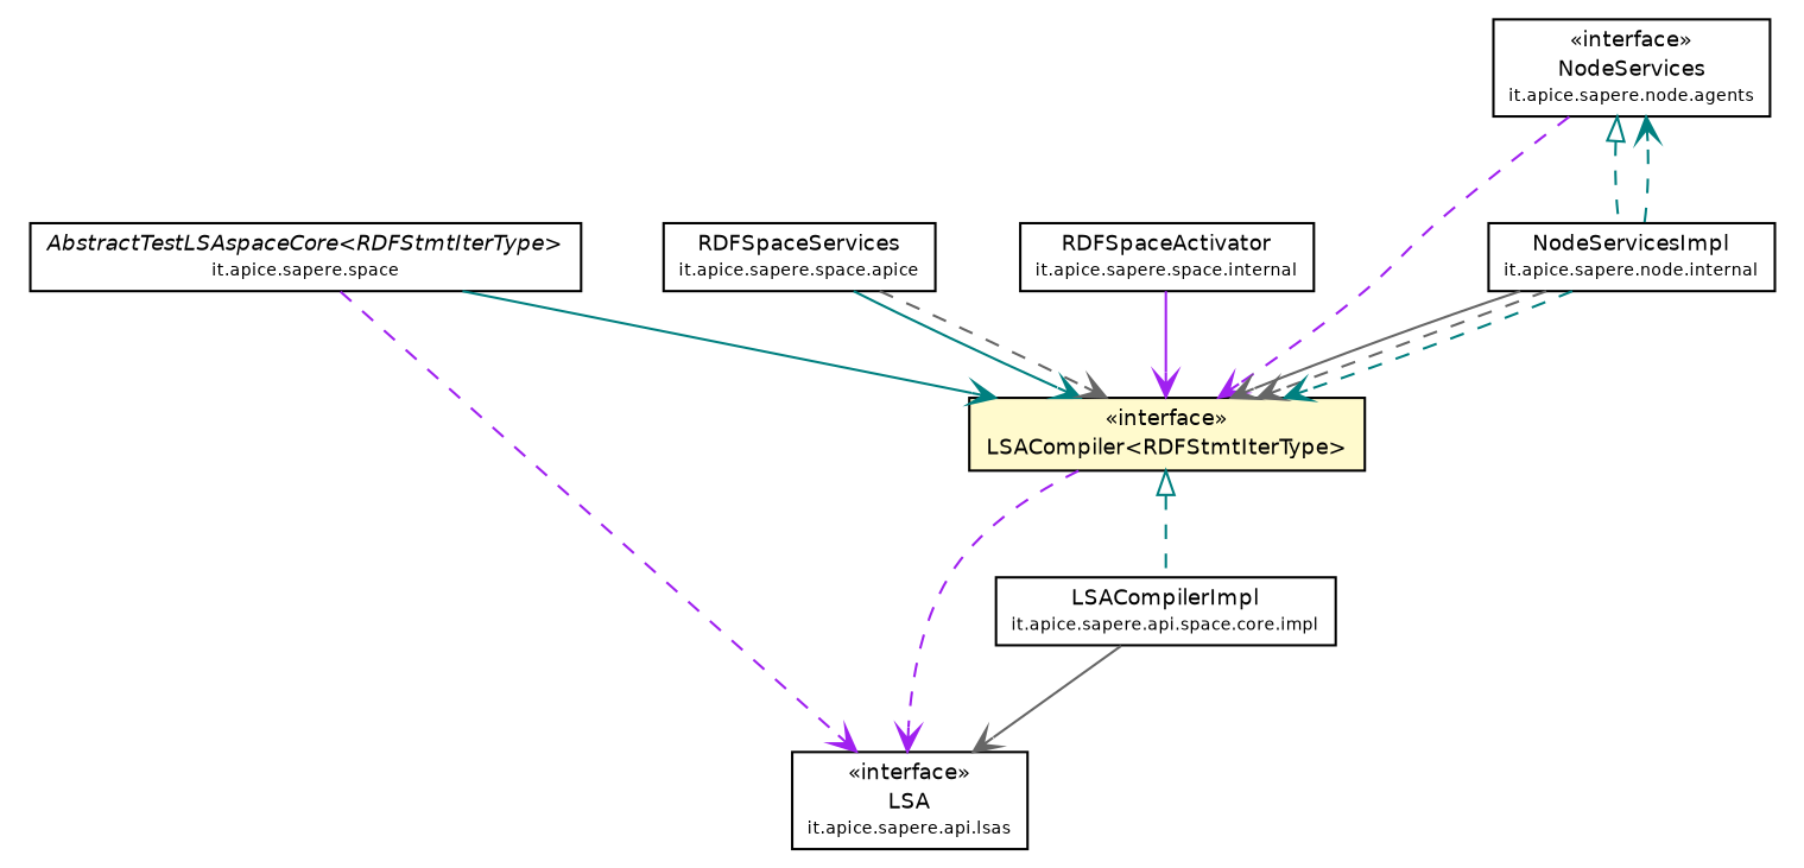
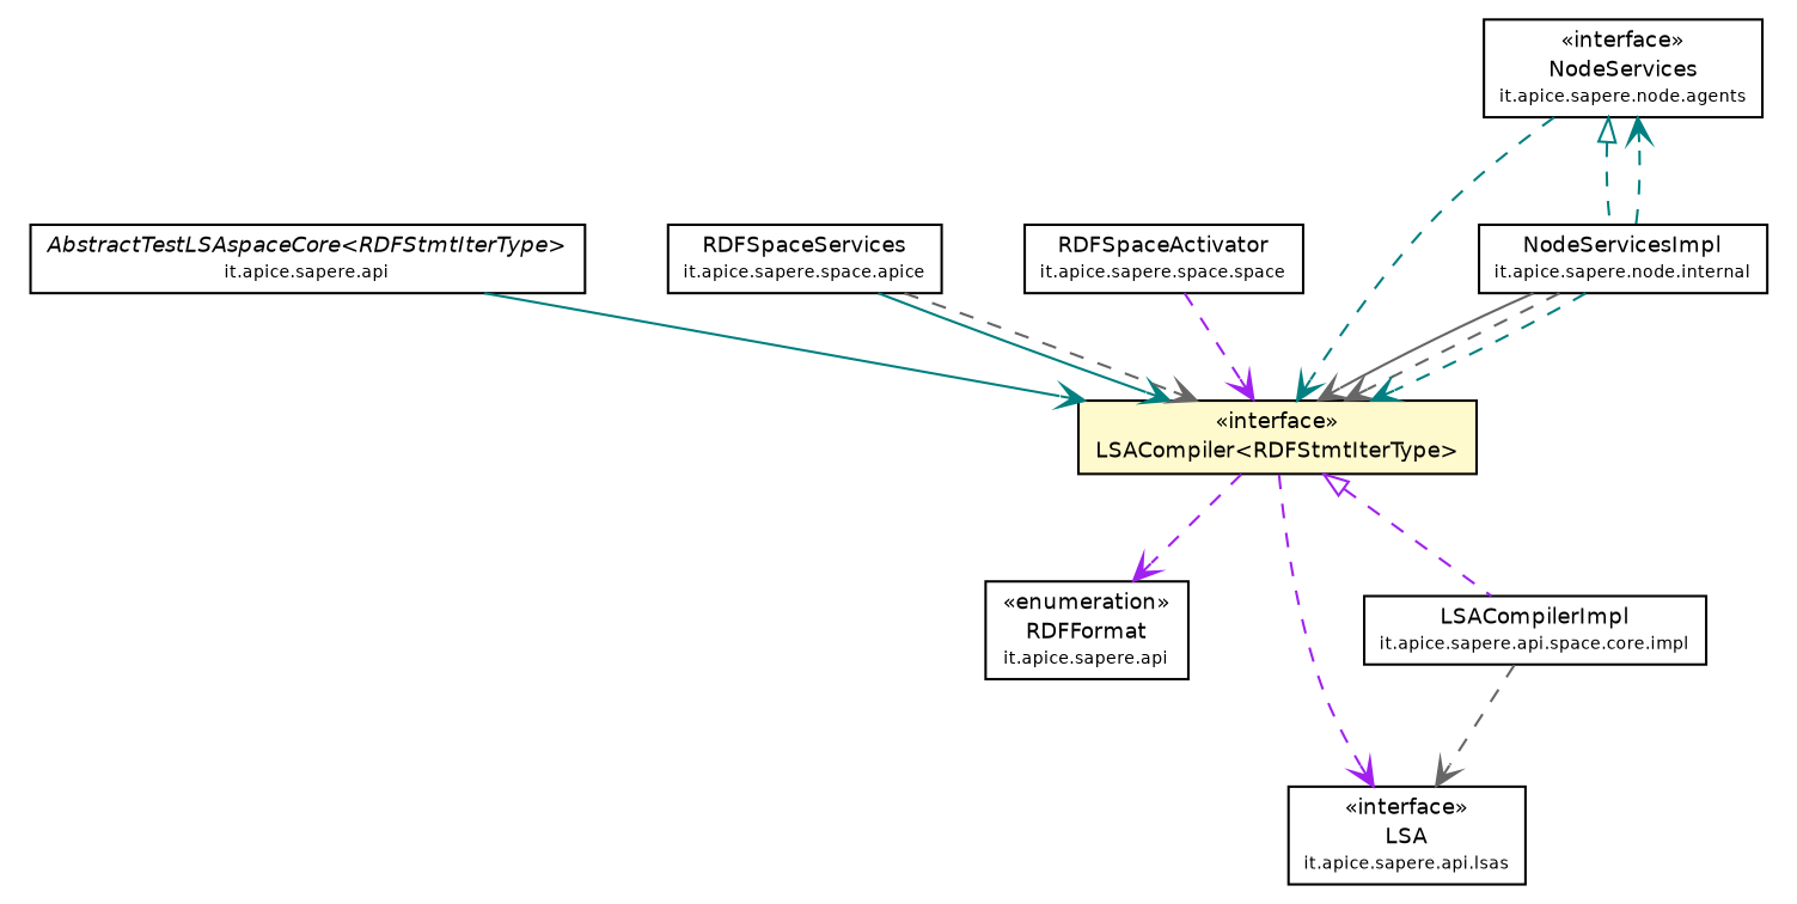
  digraph {
    node [fontcolor=black fontname=Helvetica fontsize=9.0 shape=plaintext]
    edge [arrowhead=open color=teal fontcolor=black fontname=Helvetica fontsize=10.0 headport=p labelfontname=Helvetica labelfontsize=10 style=dashed tailport=p]
+   n1 [label=<<table border="0" cellborder="1" cellspacing="0" cellpadding="2" port="p" href="../../RDFFormat.html"> 		<tr><td><table border="0" cellspacing="0" cellpadding="1"> 			<tr><td> &laquo;enumeration&raquo; </td></tr> 			<tr><td> RDFFormat </td></tr> 			<tr><td><font point-size="7.0"> it.apice.sapere.api </font></td></tr> 		</table></td></tr> 		</table>>]
    n2 [label=<<table border="0" cellborder="1" cellspacing="0" cellpadding="2" port="p" href="../../lsas/LSA.html"> 		<tr><td><table border="0" cellspacing="0" cellpadding="1"> 			<tr><td> &laquo;interface&raquo; </td></tr> 			<tr><td> LSA </td></tr> 			<tr><td><font point-size="7.0"> it.apice.sapere.api.lsas </font></td></tr> 		</table></td></tr> 		</table>>]
    n3 [label=<<table border="0" cellborder="1" cellspacing="0" cellpadding="2" port="p" bgcolor="lemonChiffon" href="./LSACompiler.html"> 		<tr><td><table border="0" cellspacing="0" cellpadding="1"> 			<tr><td> &laquo;interface&raquo; </td></tr> 			<tr><td> LSACompiler&lt;RDFStmtIterType&gt; </td></tr> 		</table></td></tr> 		</table>>]
    n4 [label=<<table border="0" cellborder="1" cellspacing="0" cellpadding="2" port="p" href="./impl/LSACompilerImpl.html"> 		<tr><td><table border="0" cellspacing="0" cellpadding="1"> 			<tr><td> LSACompilerImpl </td></tr> 			<tr><td><font point-size="7.0"> it.apice.sapere.api.space.core.impl </font></td></tr> 		</table></td></tr> 		</table>>]
-   n5 [label=<<table border="0" cellborder="1" cellspacing="0" cellpadding="2" port="p" href="../../../space/AbstractTestLSAspaceCore.html"> 		<tr><td><table border="0" cellspacing="0" cellpadding="1"> 			<tr><td><font face="Helvetica-Oblique"> AbstractTestLSAspaceCore&lt;RDFStmtIterType&gt; </font></td></tr> 			<tr><td><font point-size="7.0"> it.apice.sapere.space </font></td></tr> 		</table></td></tr> 		</table>>]
+   n5 [label=<<table border="0" cellborder="1" cellspacing="0" cellpadding="2" port="p" href="../../../space/AbstractTestLSAspaceCore.html"> 		<tr><td><table border="0" cellspacing="0" cellpadding="1"> 			<tr><td><font face="Helvetica-Oblique"> AbstractTestLSAspaceCore&lt;RDFStmtIterType&gt; </font></td></tr> 			<tr><td><font point-size="7.0"> it.apice.sapere.api </font></td></tr> 		</table></td></tr> 		</table>>]
    n6 [label=<<table border="0" cellborder="1" cellspacing="0" cellpadding="2" port="p" href="../../../space/avoid/RDFSpaceServices.html"> 		<tr><td><table border="0" cellspacing="0" cellpadding="1"> 			<tr><td> RDFSpaceServices </td></tr> 			<tr><td><font point-size="7.0"> it.apice.sapere.space.apice </font></td></tr> 		</table></td></tr> 		</table>>]
-   n7 [label=<<table border="0" cellborder="1" cellspacing="0" cellpadding="2" port="p" href="../../../space/internal/RDFSpaceActivator.html"> 		<tr><td><table border="0" cellspacing="0" cellpadding="1"> 			<tr><td> RDFSpaceActivator </td></tr> 			<tr><td><font point-size="7.0"> it.apice.sapere.space.internal </font></td></tr> 		</table></td></tr> 		</table>>]
+   n7 [label=<<table border="0" cellborder="1" cellspacing="0" cellpadding="2" port="p" href="../../../space/internal/RDFSpaceActivator.html"> 		<tr><td><table border="0" cellspacing="0" cellpadding="1"> 			<tr><td> RDFSpaceActivator </td></tr> 			<tr><td><font point-size="7.0"> it.apice.sapere.space.space </font></td></tr> 		</table></td></tr> 		</table>>]
    n8 [label=<<table border="0" cellborder="1" cellspacing="0" cellpadding="2" port="p" href="../../../node/agents/NodeServices.html"> 		<tr><td><table border="0" cellspacing="0" cellpadding="1"> 			<tr><td> &laquo;interface&raquo; </td></tr> 			<tr><td> NodeServices </td></tr> 			<tr><td><font point-size="7.0"> it.apice.sapere.node.agents </font></td></tr> 		</table></td></tr> 		</table>>]
    n9 [label=<<table border="0" cellborder="1" cellspacing="0" cellpadding="2" port="p" href="../../../node/internal/NodeServicesImpl.html"> 		<tr><td><table border="0" cellspacing="0" cellpadding="1"> 			<tr><td> NodeServicesImpl </td></tr> 			<tr><td><font point-size="7.0"> it.apice.sapere.node.internal </font></td></tr> 		</table></td></tr> 		</table>>]
+   n3 -> n1 [color=purple]
    n3 -> n2 [color=purple]
-   n3 -> n4 [arrowtail=empty dir=back fontsize=10 arrowhead="" fontcolor=""]
-   n4 -> n2 [color=gray40 style=solid]
-   n5 -> n2 [color=purple]
+   n3 -> n4 [arrowtail=empty color=purple dir=back fontsize=10 arrowhead="" fontcolor=""]
+   n4 -> n2 [color=gray40]
    n5 -> n3 [style=solid]
    n6 -> n3 [style=""]
    n6 -> n3 [color=gray40]
-   n7 -> n3 [color=purple style=solid]
-   n8 -> n3 [color=purple]
+   n7 -> n3 [color=purple]
+   n8 -> n3
    n8 -> n9 [arrowtail=empty dir=back fontsize=10 arrowhead="" fontcolor=""]
    n9 -> n3 [color=gray40 style=""]
    n9 -> n3 [color=gray40]
    n9 -> n3
    n9 -> n8
  }
